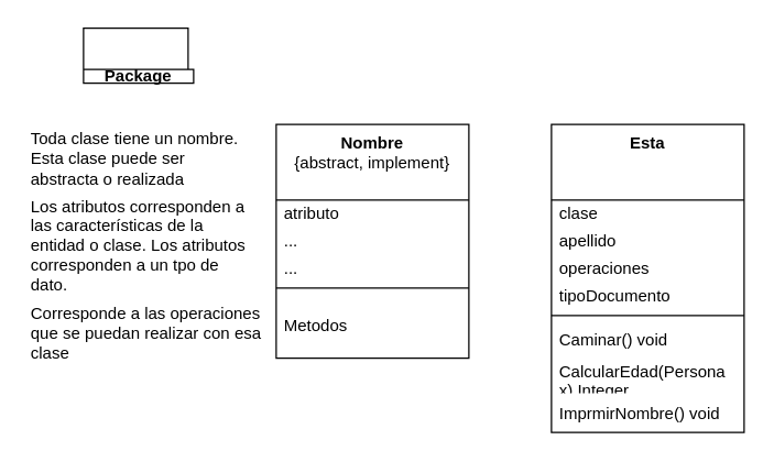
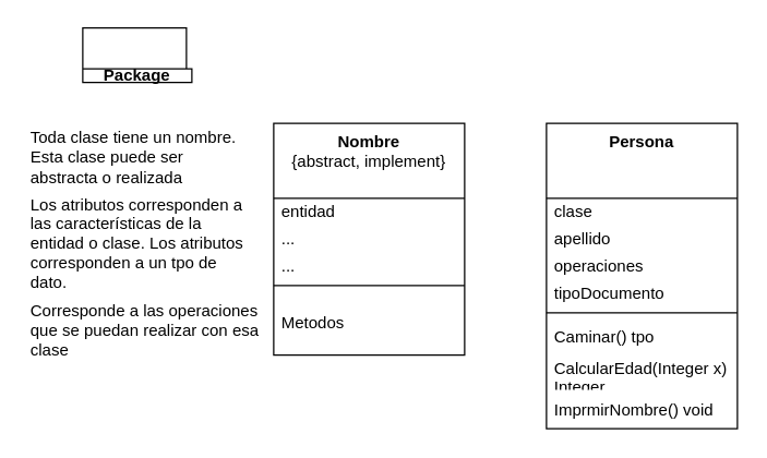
  <mxCell id="0" />
  <mxCell id="1" parent="0" />
  <mxCell id="2" value="Package" style="shape=folder;fontStyle=1;tabWidth=80;tabHeight=30;tabPosition=left;html=1;boundedLbl=1;whiteSpace=wrap;" vertex="1" parent="1"><mxGeometry x="60" y="20" width="80" height="40" as="geometry" /></mxCell>
  <mxCell id="3" value="&lt;b&gt;Nombre&lt;/b&gt;&lt;br&gt;{abstract, implement}" style="swimlane;fontStyle=0;align=center;verticalAlign=top;childLayout=stackLayout;horizontal=1;startSize=55;horizontalStack=0;resizeParent=1;resizeParentMax=0;resizeLast=0;collapsible=0;marginBottom=0;html=1;whiteSpace=wrap;" vertex="1" parent="1"><mxGeometry x="200" y="90" width="140" height="170" as="geometry" /></mxCell>
- <mxCell id="4" value="atributo" style="text;html=1;strokeColor=none;fillColor=none;align=left;verticalAlign=middle;spacingLeft=4;spacingRight=4;overflow=hidden;rotatable=0;points=[[0,0.5],[1,0.5]];portConstraint=eastwest;whiteSpace=wrap;" vertex="1" parent="3"><mxGeometry y="55" width="140" height="20" as="geometry" /></mxCell>
+ <mxCell id="4" value="entidad" style="text;html=1;strokeColor=none;fillColor=none;align=left;verticalAlign=middle;spacingLeft=4;spacingRight=4;overflow=hidden;rotatable=0;points=[[0,0.5],[1,0.5]];portConstraint=eastwest;whiteSpace=wrap;" vertex="1" parent="3"><mxGeometry y="55" width="140" height="20" as="geometry" /></mxCell>
  <mxCell id="5" value="..." style="text;html=1;strokeColor=none;fillColor=none;align=left;verticalAlign=middle;spacingLeft=4;spacingRight=4;overflow=hidden;rotatable=0;points=[[0,0.5],[1,0.5]];portConstraint=eastwest;whiteSpace=wrap;" vertex="1" parent="3"><mxGeometry y="75" width="140" height="20" as="geometry" /></mxCell>
  <mxCell id="6" value="..." style="text;html=1;strokeColor=none;fillColor=none;align=left;verticalAlign=middle;spacingLeft=4;spacingRight=4;overflow=hidden;rotatable=0;points=[[0,0.5],[1,0.5]];portConstraint=eastwest;whiteSpace=wrap;" vertex="1" parent="3"><mxGeometry y="95" width="140" height="20" as="geometry" /></mxCell>
  <mxCell id="7" value="" style="line;strokeWidth=1;fillColor=none;align=left;verticalAlign=middle;spacingTop=-1;spacingLeft=3;spacingRight=3;rotatable=0;labelPosition=right;points=[];portConstraint=eastwest;" vertex="1" parent="3"><mxGeometry y="115" width="140" height="8" as="geometry" /></mxCell>
  <mxCell id="8" value="Metodos" style="text;html=1;strokeColor=none;fillColor=none;align=left;verticalAlign=middle;spacingLeft=4;spacingRight=4;overflow=hidden;rotatable=0;points=[[0,0.5],[1,0.5]];portConstraint=eastwest;whiteSpace=wrap;" vertex="1" parent="3"><mxGeometry y="123" width="140" height="47" as="geometry" /></mxCell>
  <mxCell id="9" value="Toda clase tiene un nombre. Esta clase puede ser abstracta o realizada" style="text;html=1;align=left;verticalAlign=middle;whiteSpace=wrap;rounded=0;" vertex="1" parent="1"><mxGeometry x="20" y="90" width="160" height="50" as="geometry" /></mxCell>
  <mxCell id="10" value="Los atributos corresponden a las características de la entidad o clase. Los atributos corresponden a un tpo de dato.&amp;nbsp;" style="text;html=1;align=left;verticalAlign=middle;whiteSpace=wrap;rounded=0;" vertex="1" parent="1"><mxGeometry x="20" y="146.5" width="170" height="63.5" as="geometry" /></mxCell>
  <mxCell id="11" value="Corresponde a las operaciones que se puedan realizar con esa clase" style="text;html=1;align=left;verticalAlign=middle;whiteSpace=wrap;rounded=0;" vertex="1" parent="1"><mxGeometry x="20" y="210" width="170" height="63.5" as="geometry" /></mxCell>
- <mxCell id="12" value="&lt;b&gt;Esta&lt;/b&gt;" style="swimlane;fontStyle=0;align=center;verticalAlign=top;childLayout=stackLayout;horizontal=1;startSize=55;horizontalStack=0;resizeParent=1;resizeParentMax=0;resizeLast=0;collapsible=0;marginBottom=0;html=1;whiteSpace=wrap;" vertex="1" parent="1"><mxGeometry x="400" y="90" width="140" height="224" as="geometry" /></mxCell>
+ <mxCell id="12" value="&lt;b&gt;Persona&lt;/b&gt;" style="swimlane;fontStyle=0;align=center;verticalAlign=top;childLayout=stackLayout;horizontal=1;startSize=55;horizontalStack=0;resizeParent=1;resizeParentMax=0;resizeLast=0;collapsible=0;marginBottom=0;html=1;whiteSpace=wrap;" vertex="1" parent="1"><mxGeometry x="400" y="90" width="140" height="224" as="geometry" /></mxCell>
  <mxCell id="13" value="clase" style="text;html=1;strokeColor=none;fillColor=none;align=left;verticalAlign=middle;spacingLeft=4;spacingRight=4;overflow=hidden;rotatable=0;points=[[0,0.5],[1,0.5]];portConstraint=eastwest;whiteSpace=wrap;" vertex="1" parent="12"><mxGeometry y="55" width="140" height="20" as="geometry" /></mxCell>
  <mxCell id="14" value="apellido" style="text;html=1;strokeColor=none;fillColor=none;align=left;verticalAlign=middle;spacingLeft=4;spacingRight=4;overflow=hidden;rotatable=0;points=[[0,0.5],[1,0.5]];portConstraint=eastwest;whiteSpace=wrap;" vertex="1" parent="12"><mxGeometry y="75" width="140" height="20" as="geometry" /></mxCell>
  <mxCell id="15" value="operaciones" style="text;html=1;strokeColor=none;fillColor=none;align=left;verticalAlign=middle;spacingLeft=4;spacingRight=4;overflow=hidden;rotatable=0;points=[[0,0.5],[1,0.5]];portConstraint=eastwest;whiteSpace=wrap;" vertex="1" parent="12"><mxGeometry y="95" width="140" height="20" as="geometry" /></mxCell>
  <mxCell id="16" value="tipoDocumento" style="text;html=1;strokeColor=none;fillColor=none;align=left;verticalAlign=middle;spacingLeft=4;spacingRight=4;overflow=hidden;rotatable=0;points=[[0,0.5],[1,0.5]];portConstraint=eastwest;whiteSpace=wrap;" vertex="1" parent="12"><mxGeometry y="115" width="140" height="20" as="geometry" /></mxCell>
  <mxCell id="17" value="" style="line;strokeWidth=1;fillColor=none;align=left;verticalAlign=middle;spacingTop=-1;spacingLeft=3;spacingRight=3;rotatable=0;labelPosition=right;points=[];portConstraint=eastwest;" vertex="1" parent="12"><mxGeometry y="135" width="140" height="8" as="geometry" /></mxCell>
- <mxCell id="18" value="Caminar() void" style="text;html=1;strokeColor=none;fillColor=none;align=left;verticalAlign=middle;spacingLeft=4;spacingRight=4;overflow=hidden;rotatable=0;points=[[0,0.5],[1,0.5]];portConstraint=eastwest;whiteSpace=wrap;" vertex="1" parent="12"><mxGeometry y="143" width="140" height="27" as="geometry" /></mxCell>
- <mxCell id="19" value="CalcularEdad(Persona x) Integer" style="text;html=1;strokeColor=none;fillColor=none;align=left;verticalAlign=middle;spacingLeft=4;spacingRight=4;overflow=hidden;rotatable=0;points=[[0,0.5],[1,0.5]];portConstraint=eastwest;whiteSpace=wrap;" vertex="1" parent="12"><mxGeometry y="170" width="140" height="27" as="geometry" /></mxCell>
+ <mxCell id="18" value="Caminar() tpo" style="text;html=1;strokeColor=none;fillColor=none;align=left;verticalAlign=middle;spacingLeft=4;spacingRight=4;overflow=hidden;rotatable=0;points=[[0,0.5],[1,0.5]];portConstraint=eastwest;whiteSpace=wrap;" vertex="1" parent="12"><mxGeometry y="143" width="140" height="27" as="geometry" /></mxCell>
+ <mxCell id="19" value="CalcularEdad(Integer x) Integer" style="text;html=1;strokeColor=none;fillColor=none;align=left;verticalAlign=middle;spacingLeft=4;spacingRight=4;overflow=hidden;rotatable=0;points=[[0,0.5],[1,0.5]];portConstraint=eastwest;whiteSpace=wrap;" vertex="1" parent="12"><mxGeometry y="170" width="140" height="27" as="geometry" /></mxCell>
  <mxCell id="20" value="ImprmirNombre() void" style="text;html=1;strokeColor=none;fillColor=none;align=left;verticalAlign=middle;spacingLeft=4;spacingRight=4;overflow=hidden;rotatable=0;points=[[0,0.5],[1,0.5]];portConstraint=eastwest;whiteSpace=wrap;" vertex="1" parent="12"><mxGeometry y="197" width="140" height="27" as="geometry" /></mxCell>
